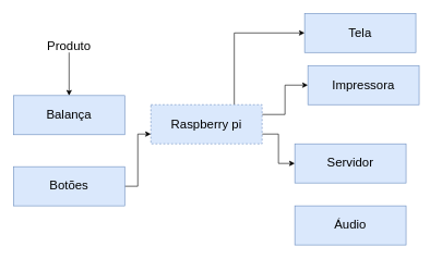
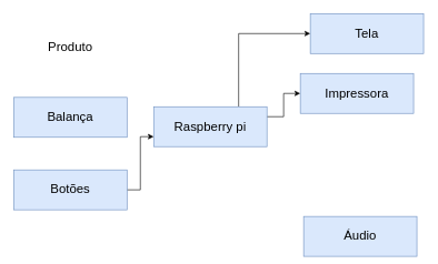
  <mxCell id="0" />
  <mxCell id="1" parent="0" />
  <mxCell id="2" style="edgeStyle=orthogonalEdgeStyle;rounded=0;orthogonalLoop=1;jettySize=auto;html=1;exitX=0.75;exitY=0;exitDx=0;exitDy=0;entryX=0;entryY=0.5;entryDx=0;entryDy=0;" edge="1" parent="1" source="5" target="6"><mxGeometry relative="1" as="geometry" /></mxCell>
  <mxCell id="3" style="edgeStyle=orthogonalEdgeStyle;rounded=0;orthogonalLoop=1;jettySize=auto;html=1;exitX=1;exitY=0.25;exitDx=0;exitDy=0;entryX=0;entryY=0.5;entryDx=0;entryDy=0;" edge="1" parent="1" source="5" target="7"><mxGeometry relative="1" as="geometry" /></mxCell>
- <mxCell id="4" style="edgeStyle=orthogonalEdgeStyle;rounded=0;orthogonalLoop=1;jettySize=auto;html=1;exitX=1;exitY=0.75;exitDx=0;exitDy=0;entryX=0;entryY=0.5;entryDx=0;entryDy=0;" edge="1" parent="1" source="5" target="8"><mxGeometry relative="1" as="geometry" /></mxCell>
- <mxCell id="5" value="&lt;span&gt;&lt;font style=&quot;font-size: 19px&quot;&gt;Raspberry pi&lt;/font&gt;&lt;/span&gt;" style="rounded=0;whiteSpace=wrap;html=1;align=center;fillColor=#dae8fc;strokeColor=#6c8ebf;dashed=1;" vertex="1" parent="1"><mxGeometry x="230" y="160" width="170" height="60" as="geometry" /></mxCell>
+ <mxCell id="5" value="&lt;span&gt;&lt;font style=&quot;font-size: 19px&quot;&gt;Raspberry pi&lt;/font&gt;&lt;/span&gt;" style="rounded=0;whiteSpace=wrap;html=1;align=center;fillColor=#dae8fc;strokeColor=#6c8ebf;" vertex="1" parent="1"><mxGeometry x="230" y="160" width="170" height="60" as="geometry" /></mxCell>
  <mxCell id="6" value="&lt;span&gt;&lt;font style=&quot;font-size: 19px&quot;&gt;Tela&lt;/font&gt;&lt;/span&gt;" style="rounded=0;whiteSpace=wrap;html=1;align=center;fillColor=#dae8fc;strokeColor=#6c8ebf;" vertex="1" parent="1"><mxGeometry x="465" y="20" width="170" height="60" as="geometry" /></mxCell>
- <mxCell id="7" value="&lt;span&gt;&lt;font style=&quot;font-size: 19px&quot;&gt;Impressora&lt;/font&gt;&lt;/span&gt;" style="rounded=0;whiteSpace=wrap;html=1;align=center;fillColor=#dae8fc;strokeColor=#6c8ebf;" vertex="1" parent="1"><mxGeometry x="470" y="100" width="170" height="60" as="geometry" /></mxCell>
- <mxCell id="8" value="&lt;span&gt;&lt;font style=&quot;font-size: 19px&quot;&gt;Servidor&lt;/font&gt;&lt;/span&gt;" style="rounded=0;whiteSpace=wrap;html=1;align=center;fillColor=#dae8fc;strokeColor=#6c8ebf;" vertex="1" parent="1"><mxGeometry x="450" y="220" width="170" height="60" as="geometry" /></mxCell>
- <mxCell id="9" value="&lt;span style=&quot;font-size: 19px&quot;&gt;Áudio&lt;/span&gt;" style="rounded=0;whiteSpace=wrap;html=1;align=center;fillColor=#dae8fc;strokeColor=#6c8ebf;" vertex="1" parent="1"><mxGeometry x="450" y="315" width="170" height="60" as="geometry" /></mxCell>
+ <mxCell id="7" value="&lt;span&gt;&lt;font style=&quot;font-size: 19px&quot;&gt;Impressora&lt;/font&gt;&lt;/span&gt;" style="rounded=0;whiteSpace=wrap;html=1;align=center;fillColor=#dae8fc;strokeColor=#6c8ebf;" vertex="1" parent="1"><mxGeometry x="450" y="110" width="170" height="60" as="geometry" /></mxCell>
+ <mxCell id="9" value="&lt;span style=&quot;font-size: 19px&quot;&gt;Áudio&lt;/span&gt;" style="rounded=0;whiteSpace=wrap;html=1;align=center;fillColor=#dae8fc;strokeColor=#6c8ebf;" vertex="1" parent="1"><mxGeometry x="455" y="325" width="170" height="60" as="geometry" /></mxCell>
  <mxCell id="10" value="&lt;span&gt;&lt;font style=&quot;font-size: 19px&quot;&gt;Balança&lt;/font&gt;&lt;/span&gt;" style="rounded=0;whiteSpace=wrap;html=1;align=center;fillColor=#dae8fc;strokeColor=#6c8ebf;" vertex="1" parent="1"><mxGeometry x="20" y="146" width="170" height="60" as="geometry" /></mxCell>
  <mxCell id="11" style="edgeStyle=orthogonalEdgeStyle;rounded=0;orthogonalLoop=1;jettySize=auto;html=1;entryX=0;entryY=0.75;entryDx=0;entryDy=0;" edge="1" parent="1" source="12" target="5"><mxGeometry relative="1" as="geometry" /></mxCell>
  <mxCell id="12" value="&lt;span&gt;&lt;font style=&quot;font-size: 19px&quot;&gt;Botões&lt;/font&gt;&lt;/span&gt;" style="rounded=0;whiteSpace=wrap;html=1;align=center;fillColor=#dae8fc;strokeColor=#6c8ebf;" vertex="1" parent="1"><mxGeometry x="20" y="255" width="170" height="60" as="geometry" /></mxCell>
- <mxCell id="13" style="edgeStyle=orthogonalEdgeStyle;rounded=0;orthogonalLoop=1;jettySize=auto;html=1;" edge="1" parent="1" source="14" target="10"><mxGeometry relative="1" as="geometry" /></mxCell>
  <mxCell id="14" value="&lt;font style=&quot;font-size: 19px&quot;&gt;Produto&lt;/font&gt;" style="text;html=1;strokeColor=none;fillColor=none;align=center;verticalAlign=middle;whiteSpace=wrap;rounded=0;" vertex="1" parent="1"><mxGeometry x="85" y="60" width="40" height="20" as="geometry" /></mxCell>
